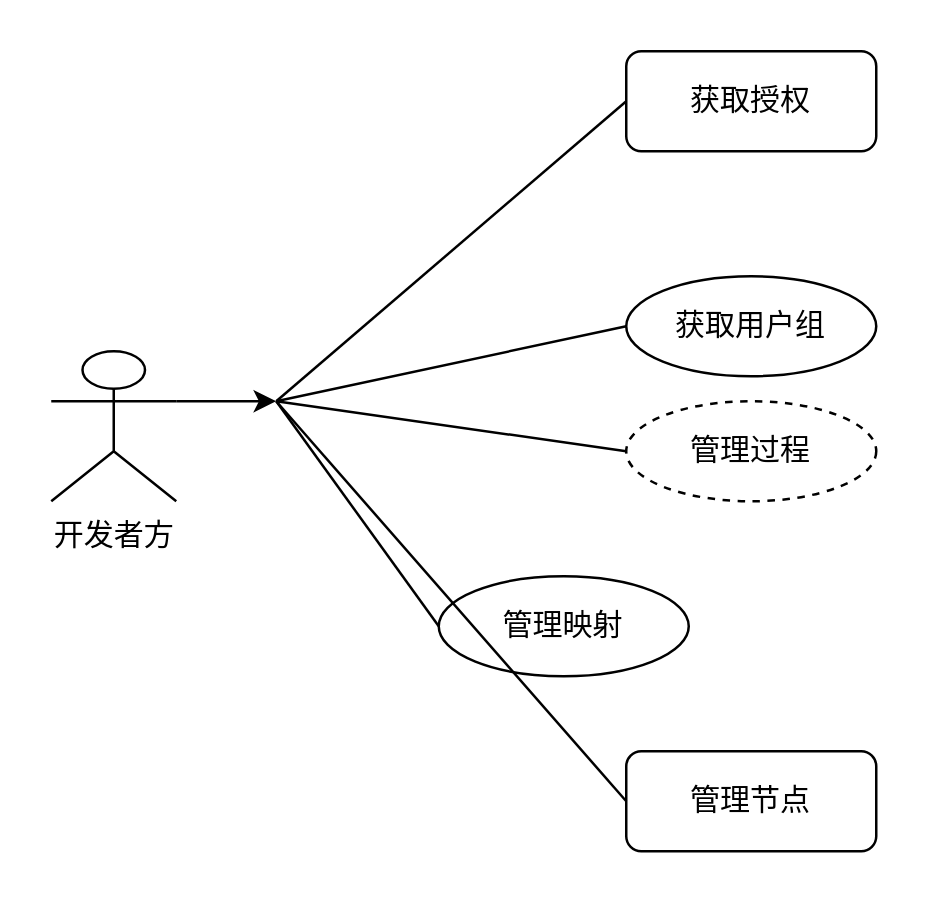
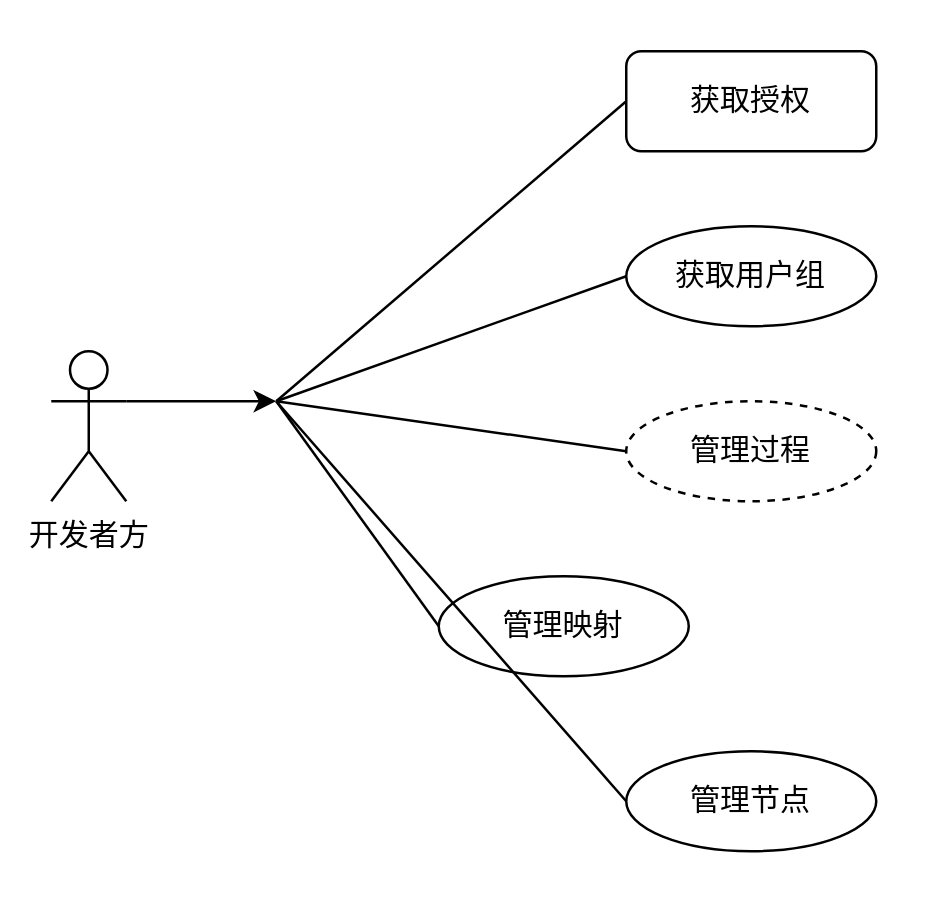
  <mxCell id="0" />
  <mxCell id="1" parent="0" />
- <mxCell id="2" value="开发者方" style="shape=umlActor;verticalLabelPosition=bottom;verticalAlign=top;html=1;outlineConnect=0;" vertex="1" parent="1"><mxGeometry x="20" y="140" width="50" height="60" as="geometry" /></mxCell>
+ <mxCell id="2" value="开发者方" style="shape=umlActor;verticalLabelPosition=bottom;verticalAlign=top;html=1;outlineConnect=0;" vertex="1" parent="1"><mxGeometry x="20" y="140" width="30" height="60" as="geometry" /></mxCell>
  <mxCell id="3" value="获取授权" style="whiteSpace=wrap;html=1;rounded=1;" vertex="1" parent="1"><mxGeometry x="250" y="20" width="100" height="40" as="geometry" /></mxCell>
- <mxCell id="4" value="获取用户组" style="ellipse;whiteSpace=wrap;html=1;" vertex="1" parent="1"><mxGeometry x="250" y="110" width="100" height="40" as="geometry" /></mxCell>
+ <mxCell id="4" value="获取用户组" style="ellipse;whiteSpace=wrap;html=1;" vertex="1" parent="1"><mxGeometry x="250" y="90" width="100" height="40" as="geometry" /></mxCell>
  <mxCell id="5" value="管理过程" style="ellipse;whiteSpace=wrap;html=1;dashed=1;" vertex="1" parent="1"><mxGeometry x="250" y="160" width="100" height="40" as="geometry" /></mxCell>
  <mxCell id="6" value="管理映射" style="ellipse;whiteSpace=wrap;html=1;" vertex="1" parent="1"><mxGeometry x="175" y="230" width="100" height="40" as="geometry" /></mxCell>
- <mxCell id="7" value="管理节点" style="whiteSpace=wrap;html=1;rounded=1;" vertex="1" parent="1"><mxGeometry x="250" y="300" width="100" height="40" as="geometry" /></mxCell>
+ <mxCell id="7" value="管理节点" style="ellipse;whiteSpace=wrap;html=1;" vertex="1" parent="1"><mxGeometry x="250" y="300" width="100" height="40" as="geometry" /></mxCell>
  <mxCell id="8" value="" style="endArrow=classic;html=1;rounded=0;exitX=1;exitY=0.333;exitDx=0;exitDy=0;exitPerimeter=0;" edge="1" parent="1" source="2"><mxGeometry width="50" height="50" relative="1" as="geometry"><mxPoint x="310" y="200" as="sourcePoint" /><mxPoint x="110" y="160" as="targetPoint" /></mxGeometry></mxCell>
  <mxCell id="9" value="" style="endArrow=none;html=1;rounded=0;entryX=0;entryY=0.5;entryDx=0;entryDy=0;" edge="1" parent="1" target="3"><mxGeometry width="50" height="50" relative="1" as="geometry"><mxPoint x="110" y="160" as="sourcePoint" /><mxPoint x="260" y="50" as="targetPoint" /></mxGeometry></mxCell>
  <mxCell id="10" value="" style="endArrow=none;html=1;rounded=0;entryX=0;entryY=0.5;entryDx=0;entryDy=0;" edge="1" parent="1" target="4"><mxGeometry width="50" height="50" relative="1" as="geometry"><mxPoint x="110" y="160" as="sourcePoint" /><mxPoint x="260" y="50" as="targetPoint" /></mxGeometry></mxCell>
  <mxCell id="11" value="" style="endArrow=none;html=1;rounded=0;entryX=0;entryY=0.5;entryDx=0;entryDy=0;" edge="1" parent="1" target="5"><mxGeometry width="50" height="50" relative="1" as="geometry"><mxPoint x="110" y="160" as="sourcePoint" /><mxPoint x="260" y="120" as="targetPoint" /></mxGeometry></mxCell>
  <mxCell id="12" value="" style="endArrow=none;html=1;rounded=0;entryX=0;entryY=0.5;entryDx=0;entryDy=0;" edge="1" parent="1" target="6"><mxGeometry width="50" height="50" relative="1" as="geometry"><mxPoint x="110" y="160" as="sourcePoint" /><mxPoint x="270" y="130" as="targetPoint" /></mxGeometry></mxCell>
  <mxCell id="13" value="" style="endArrow=none;html=1;rounded=0;entryX=0;entryY=0.5;entryDx=0;entryDy=0;" edge="1" parent="1" target="7"><mxGeometry width="50" height="50" relative="1" as="geometry"><mxPoint x="110" y="160" as="sourcePoint" /><mxPoint x="280" y="140" as="targetPoint" /></mxGeometry></mxCell>
